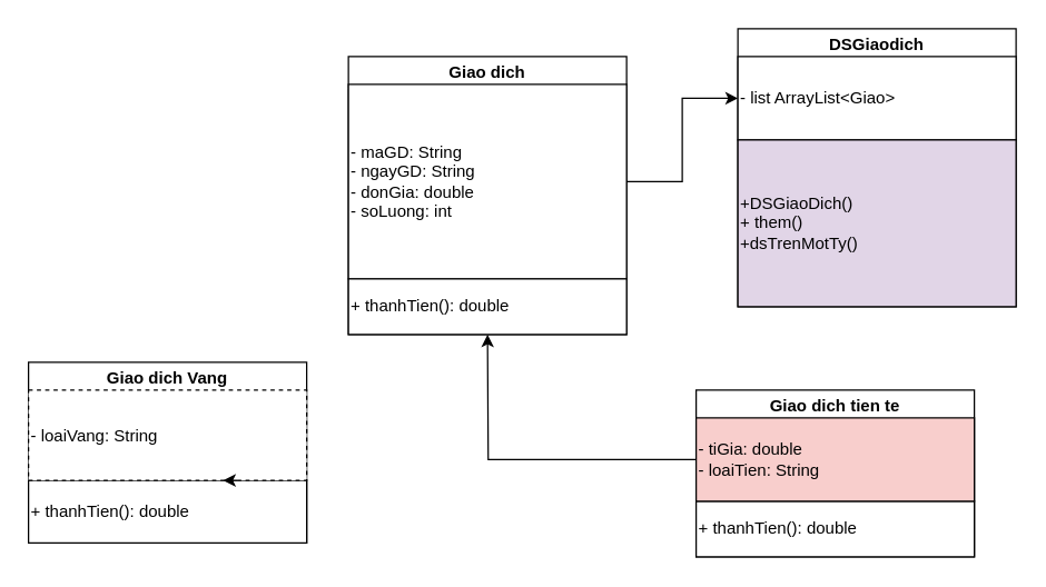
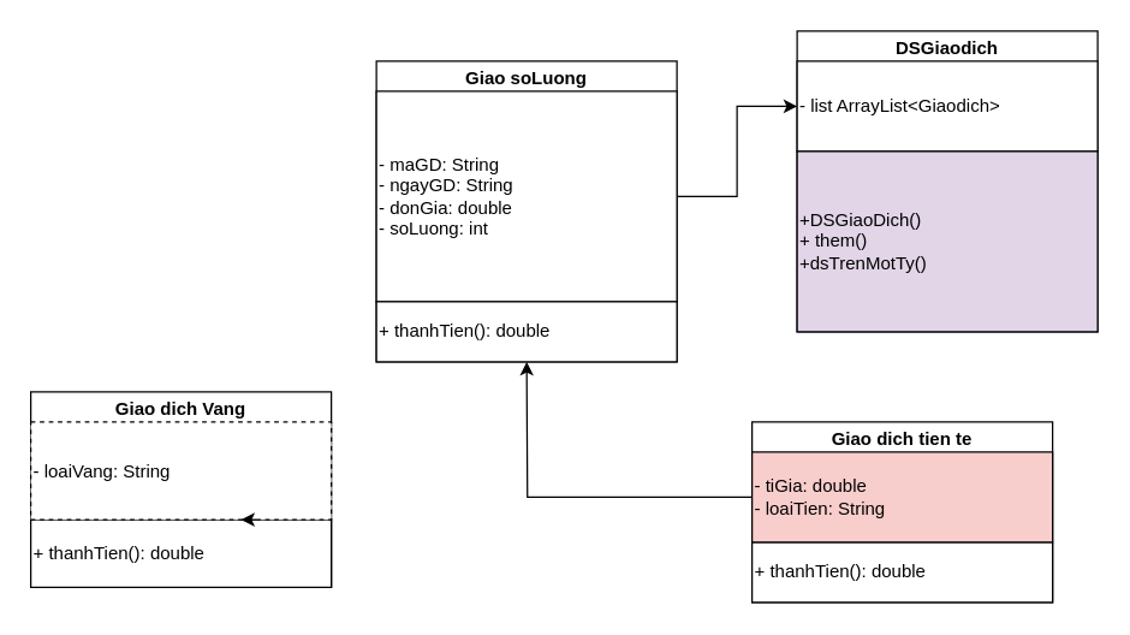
  <mxCell id="0" />
  <mxCell id="1" parent="0" />
- <mxCell id="2" value="Giao dich" style="swimlane;whiteSpace=wrap;html=1;" vertex="1" parent="1"><mxGeometry x="250" y="40" width="200" height="200" as="geometry" /></mxCell>
+ <mxCell id="2" value="Giao soLuong" style="swimlane;whiteSpace=wrap;html=1;" vertex="1" parent="1"><mxGeometry x="250" y="40" width="200" height="200" as="geometry" /></mxCell>
  <mxCell id="3" value="- maGD: String&lt;br&gt;- ngayGD: String&lt;br&gt;- donGia: double&lt;br&gt;- soLuong: int" style="rounded=0;whiteSpace=wrap;html=1;align=left;" vertex="1" parent="2"><mxGeometry y="20" width="200" height="140" as="geometry" /></mxCell>
  <mxCell id="4" value="+ thanhTien(): double" style="rounded=0;whiteSpace=wrap;html=1;align=left;" vertex="1" parent="2"><mxGeometry y="160" width="200" height="40" as="geometry" /></mxCell>
  <mxCell id="5" value="Giao dich Vang" style="swimlane;whiteSpace=wrap;html=1;" vertex="1" parent="1"><mxGeometry x="20" y="260" width="200" height="130" as="geometry" /></mxCell>
  <mxCell id="6" value="+ thanhTien(): double" style="rounded=0;whiteSpace=wrap;html=1;align=left;" vertex="1" parent="5"><mxGeometry y="85" width="200" height="45" as="geometry" /></mxCell>
  <mxCell id="7" value="- loaiVang: String" style="rounded=0;whiteSpace=wrap;html=1;align=left;dashed=1;" vertex="1" parent="5"><mxGeometry y="20" width="200" height="65" as="geometry" /></mxCell>
  <mxCell id="8" style="edgeStyle=orthogonalEdgeStyle;rounded=0;orthogonalLoop=1;jettySize=auto;html=1;exitX=0.75;exitY=0;exitDx=0;exitDy=0;entryX=0.7;entryY=0;entryDx=0;entryDy=0;entryPerimeter=0;" edge="1" parent="5" source="6" target="6"><mxGeometry relative="1" as="geometry" /></mxCell>
  <mxCell id="9" value="Giao dich tien te" style="swimlane;whiteSpace=wrap;html=1;" vertex="1" parent="1"><mxGeometry x="500" y="280" width="200" height="120" as="geometry" /></mxCell>
  <mxCell id="10" value="+ thanhTien(): double" style="rounded=0;whiteSpace=wrap;html=1;align=left;" vertex="1" parent="9"><mxGeometry y="80" width="200" height="40" as="geometry" /></mxCell>
  <mxCell id="11" style="edgeStyle=orthogonalEdgeStyle;rounded=0;orthogonalLoop=1;jettySize=auto;html=1;" edge="1" parent="9" source="12"><mxGeometry relative="1" as="geometry"><mxPoint x="-150" y="-40" as="targetPoint" /></mxGeometry></mxCell>
  <mxCell id="12" value="- tiGia: double&lt;br&gt;- loaiTien: String" style="rounded=0;whiteSpace=wrap;html=1;align=left;fillColor=#f8cecc;" vertex="1" parent="9"><mxGeometry y="20" width="200" height="60" as="geometry" /></mxCell>
  <mxCell id="13" value="DSGiaodich" style="swimlane;whiteSpace=wrap;html=1;" vertex="1" parent="1"><mxGeometry x="530" y="20" width="200" height="200" as="geometry" /></mxCell>
- <mxCell id="14" value="- list ArrayList&amp;lt;Giao&amp;gt;" style="rounded=0;whiteSpace=wrap;html=1;align=left;" vertex="1" parent="13"><mxGeometry y="20" width="200" height="60" as="geometry" /></mxCell>
+ <mxCell id="14" value="- list ArrayList&amp;lt;Giaodich&amp;gt;" style="rounded=0;whiteSpace=wrap;html=1;align=left;" vertex="1" parent="13"><mxGeometry y="20" width="200" height="60" as="geometry" /></mxCell>
  <mxCell id="15" value="+DSGiaoDich()&lt;br&gt;+ them()&lt;br&gt;+dsTrenMotTy()" style="rounded=0;whiteSpace=wrap;html=1;align=left;fillColor=#e1d5e7;" vertex="1" parent="13"><mxGeometry y="80" width="200" height="120" as="geometry" /></mxCell>
  <mxCell id="16" style="edgeStyle=orthogonalEdgeStyle;rounded=0;orthogonalLoop=1;jettySize=auto;html=1;entryX=0;entryY=0.5;entryDx=0;entryDy=0;" edge="1" parent="1" source="3" target="14"><mxGeometry relative="1" as="geometry" /></mxCell>
